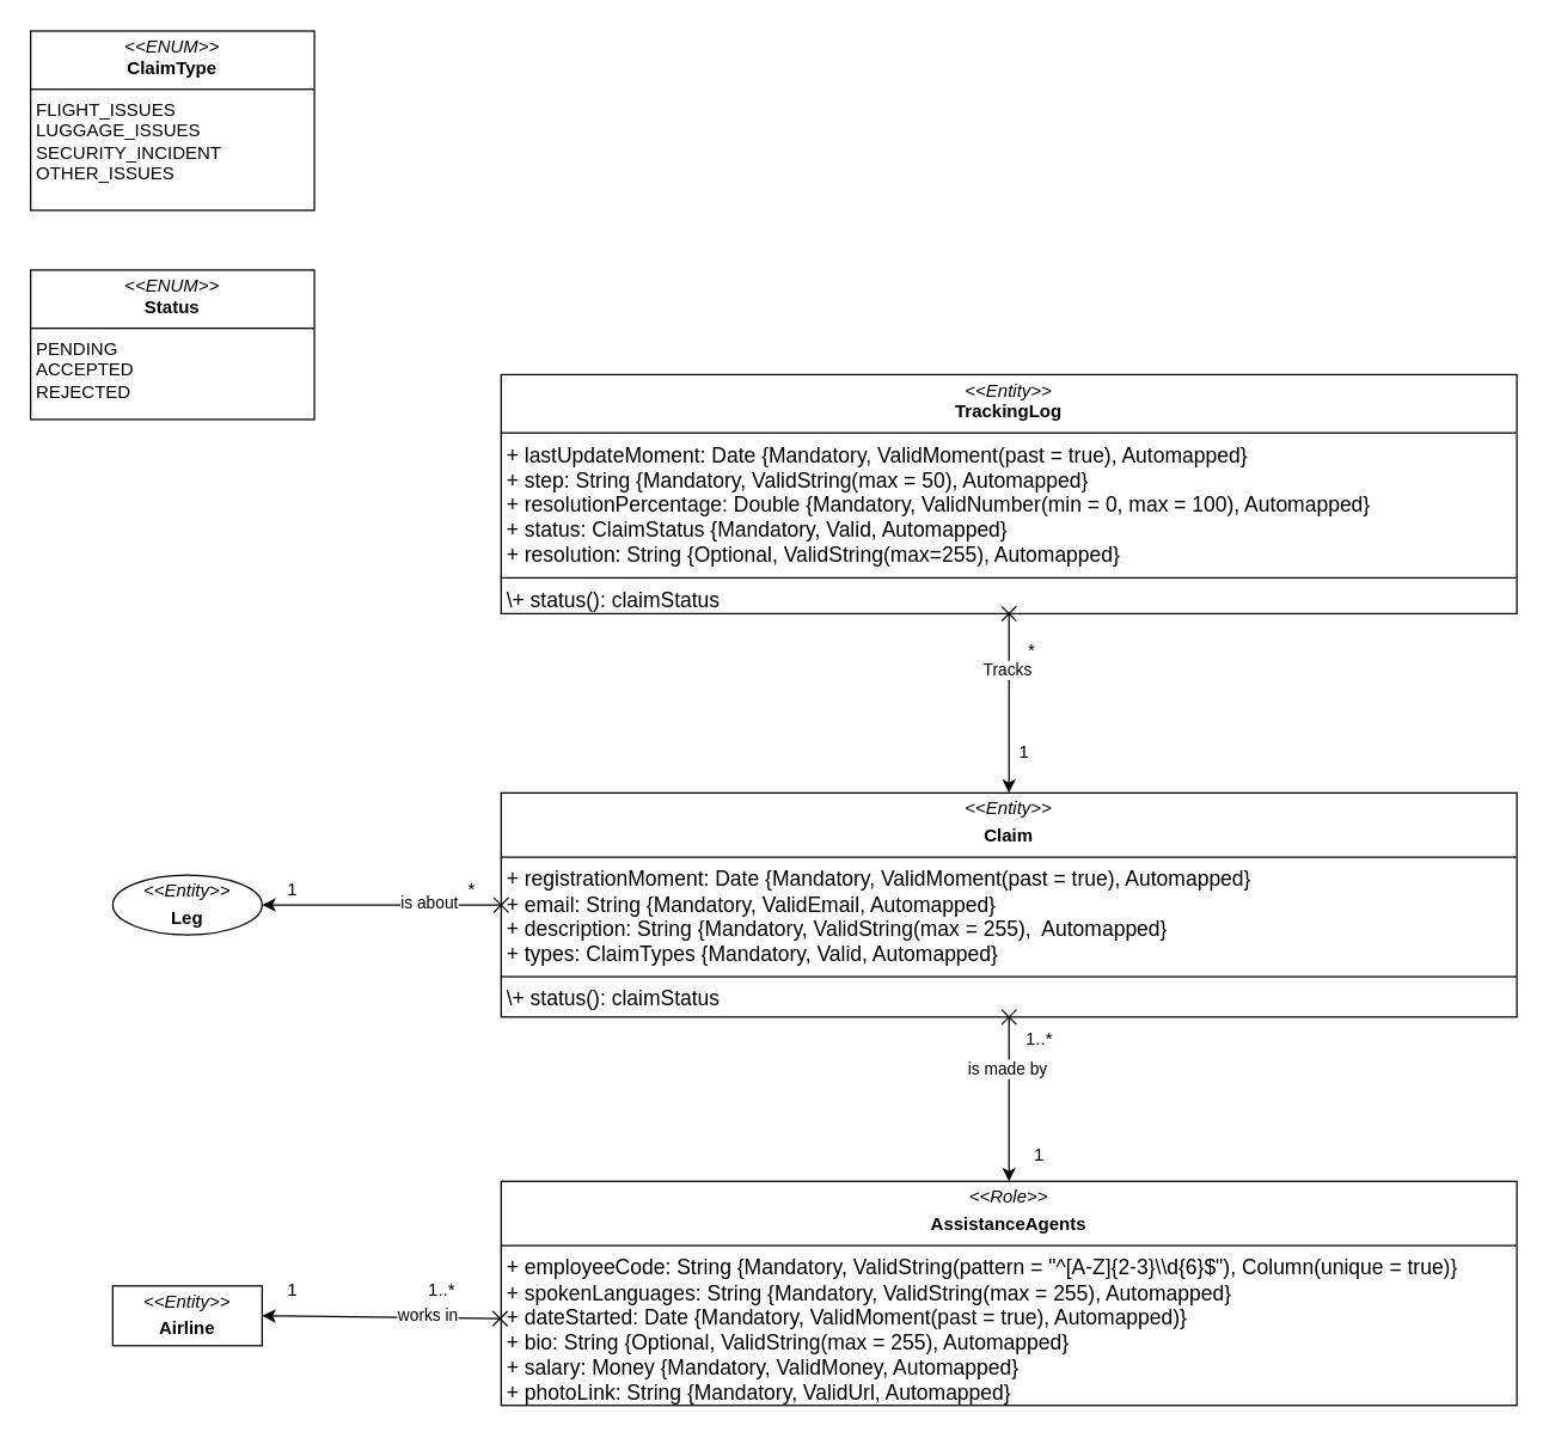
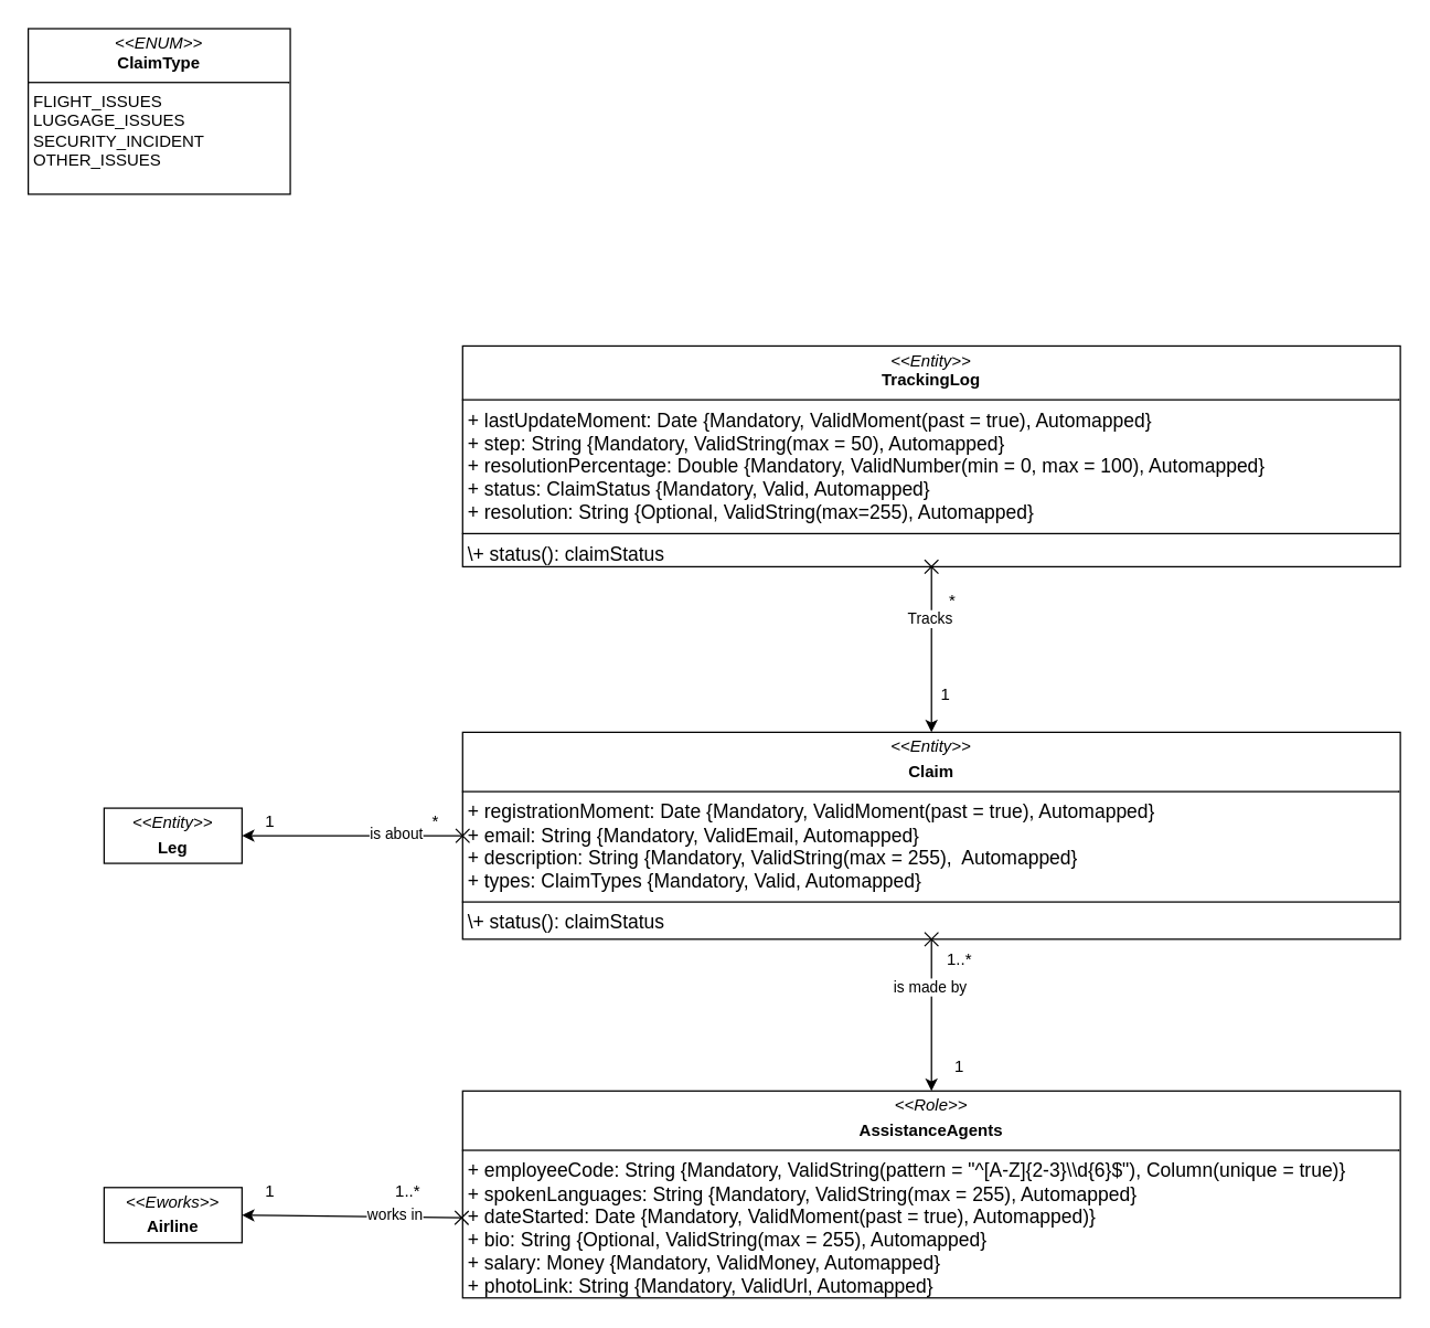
  <mxCell id="0" />
  <mxCell id="1" parent="0" />
  <mxCell id="2" value="&lt;p style=&quot;margin:0px;margin-top:4px;text-align:center;&quot;&gt;&lt;i&gt;&amp;lt;&amp;lt;E&lt;/i&gt;&lt;i style=&quot;background-color: initial;&quot;&gt;ntity&amp;gt;&amp;gt;&lt;/i&gt;&lt;/p&gt;&lt;p style=&quot;margin:0px;margin-top:4px;text-align:center;&quot;&gt;&lt;b&gt;Claim&lt;/b&gt;&lt;/p&gt;&lt;hr size=&quot;1&quot; style=&quot;border-style:solid;&quot;&gt;&lt;p style=&quot;margin:0px;margin-left:4px;&quot;&gt;&lt;span style=&quot;font-family: sans-serif; font-size: 14px; white-space: pre; background-color: initial;&quot;&gt;+ registrationMoment: Date {Mandatory, ValidMoment(past = true), Automapped}&lt;/span&gt;&lt;/p&gt;&lt;p style=&quot;margin:0px;margin-left:4px;&quot;&gt;&lt;span style=&quot;font-family: sans-serif; font-size: 14px; white-space: pre;&quot;&gt;+ email: String {Mandatory, ValidEmail, Automapped}&lt;/span&gt;&lt;/p&gt;&lt;p style=&quot;margin:0px;margin-left:4px;&quot;&gt;&lt;span style=&quot;font-family: sans-serif; font-size: 14px; white-space: pre;&quot;&gt;+ description: String {Mandatory, &lt;/span&gt;&lt;span style=&quot;background-color: initial; font-size: 14px; white-space: pre;&quot;&gt;&lt;font face=&quot;sans-serif&quot;&gt;ValidString(max = 255)&lt;/font&gt;&lt;/span&gt;&lt;span style=&quot;font-family: sans-serif; font-size: 14px; white-space: pre; background-color: initial;&quot;&gt;,  Automapped}&lt;/span&gt;&lt;/p&gt;&lt;p style=&quot;margin:0px;margin-left:4px;&quot;&gt;&lt;span style=&quot;font-family: sans-serif; font-size: 14px; white-space: pre;&quot;&gt;+ types: ClaimTypes {Mandatory, Valid, Automapped}&lt;/span&gt;&lt;span style=&quot;font-family: sans-serif; font-size: 14px; white-space: pre; background-color: initial;&quot;&gt;&lt;/span&gt;&lt;/p&gt;&lt;hr size=&quot;1&quot; style=&quot;border-style:solid;&quot;&gt;&lt;p style=&quot;margin:0px;margin-left:4px;&quot;&gt;&lt;span style=&quot;font-family: sans-serif; font-size: 14px; white-space: pre;&quot;&gt;\+ status(): claimStatus&lt;/span&gt;&lt;/p&gt;" style="verticalAlign=top;align=left;overflow=fill;html=1;whiteSpace=wrap;" vertex="1" parent="1"><mxGeometry x="335" y="530" width="680" height="150" as="geometry" /></mxCell>
  <mxCell id="3" value="&lt;p style=&quot;margin:0px;margin-top:4px;text-align:center;&quot;&gt;&lt;i&gt;&amp;lt;&amp;lt;Entity&amp;gt;&amp;gt;&lt;/i&gt;&lt;br&gt;&lt;b&gt;TrackingLog&lt;/b&gt;&lt;/p&gt;&lt;hr size=&quot;1&quot; style=&quot;border-style:solid;&quot;&gt;&lt;p style=&quot;margin:0px;margin-left:4px;&quot;&gt;&lt;span style=&quot;font-family: sans-serif; font-size: 14px; white-space: pre; background-color: initial;&quot;&gt;+ lastUpdateMoment: Date {Mandatory, ValidMoment(past = true), Automapped}&lt;/span&gt;&lt;/p&gt;&lt;p style=&quot;margin:0px;margin-left:4px;&quot;&gt;&lt;span style=&quot;font-family: sans-serif; font-size: 14px; white-space: pre; background-color: initial;&quot;&gt;+ step: String {Mandatory, &lt;/span&gt;&lt;span style=&quot;background-color: initial; font-size: 14px; white-space: pre;&quot;&gt;&lt;font face=&quot;sans-serif&quot;&gt;ValidString(max = 50)&lt;/font&gt;&lt;/span&gt;&lt;span style=&quot;background-color: initial; font-family: sans-serif; font-size: 14px; white-space: pre;&quot;&gt;, Automapped}&lt;/span&gt;&lt;/p&gt;&lt;p style=&quot;margin:0px;margin-left:4px;&quot;&gt;&lt;font face=&quot;sans-serif&quot;&gt;&lt;span style=&quot;font-size: 14px; white-space: pre;&quot;&gt;+ resolutionPercentage: Double {Mandatory, &lt;/span&gt;&lt;/font&gt;&lt;span style=&quot;background-color: initial; font-size: 14px; white-space: pre;&quot;&gt;&lt;font face=&quot;sans-serif&quot;&gt;ValidNumber(min = 0, max = 100)&lt;/font&gt;&lt;/span&gt;&lt;span style=&quot;font-size: 14px; white-space: pre; font-family: sans-serif; background-color: initial;&quot;&gt;, Automapped}&lt;/span&gt;&lt;/p&gt;&lt;p style=&quot;margin:0px;margin-left:4px;&quot;&gt;&lt;font face=&quot;sans-serif&quot;&gt;&lt;span style=&quot;font-size: 14px; white-space: pre;&quot;&gt;+ status: ClaimStatus {Mandatory, Valid, Automapped}&lt;/span&gt;&lt;/font&gt;&lt;/p&gt;&lt;p style=&quot;margin:0px;margin-left:4px;&quot;&gt;&lt;span style=&quot;font-family: sans-serif; font-size: 14px; white-space: pre;&quot;&gt;+ resolution: String {Optional, ValidString(max=255), Automapped}&lt;/span&gt;&lt;font face=&quot;sans-serif&quot;&gt;&lt;span style=&quot;font-size: 14px; white-space: pre;&quot;&gt;&lt;/span&gt;&lt;/font&gt;&lt;/p&gt;&lt;hr size=&quot;1&quot; style=&quot;border-style:solid;&quot;&gt;&lt;p style=&quot;margin:0px;margin-left:4px;&quot;&gt;&lt;span style=&quot;font-family: sans-serif; font-size: 14px; white-space: pre;&quot;&gt;\+ status(): claimStatus&lt;/span&gt;&lt;/p&gt;" style="verticalAlign=top;align=left;overflow=fill;html=1;whiteSpace=wrap;" vertex="1" parent="1"><mxGeometry x="335" y="250" width="680" height="160" as="geometry" /></mxCell>
  <mxCell id="4" value="" style="endArrow=classic;startArrow=sysMLx;endFill=1;startFill=0;html=1;verticalAlign=bottom;labelBackgroundColor=none;strokeWidth=1;startSize=8;rounded=0;exitX=0.5;exitY=1;exitDx=0;exitDy=0;entryX=0.5;entryY=0;entryDx=0;entryDy=0;" edge="1" parent="1" source="3" target="2"><mxGeometry width="160" relative="1" as="geometry"><mxPoint x="575" y="460" as="sourcePoint" /><mxPoint x="755" y="480" as="targetPoint" /></mxGeometry></mxCell>
  <mxCell id="5" value="Tracks" style="edgeLabel;html=1;align=center;verticalAlign=middle;resizable=0;points=[];" vertex="1" connectable="0" parent="4"><mxGeometry x="-0.383" y="-2" relative="1" as="geometry"><mxPoint as="offset" /></mxGeometry></mxCell>
  <mxCell id="6" value="&lt;p style=&quot;margin:0px;margin-top:4px;text-align:center;&quot;&gt;&lt;i&gt;&amp;lt;&amp;lt;Role&lt;/i&gt;&lt;i style=&quot;background-color: initial;&quot;&gt;&amp;gt;&amp;gt;&lt;/i&gt;&lt;/p&gt;&lt;p style=&quot;margin:0px;margin-top:4px;text-align:center;&quot;&gt;&lt;b&gt;AssistanceAgents&lt;/b&gt;&lt;/p&gt;&lt;hr size=&quot;1&quot; style=&quot;border-style:solid;&quot;&gt;&lt;p style=&quot;margin:0px;margin-left:4px;&quot;&gt;&lt;span style=&quot;font-family: sans-serif; font-size: 14px; white-space: pre;&quot;&gt;+ employeeCode: String {Mandatory, ValidString(pattern = &quot;^[A-Z]{2-3}\\d{6}$&quot;), Column(unique = true)}&lt;/span&gt;&lt;/p&gt;&lt;p style=&quot;margin:0px;margin-left:4px;&quot;&gt;&lt;span style=&quot;font-family: sans-serif; font-size: 14px; white-space: pre;&quot;&gt;+ spokenLanguages: String {Mandatory, &lt;/span&gt;&lt;span style=&quot;background-color: initial; font-size: 14px; white-space: pre;&quot;&gt;&lt;font face=&quot;sans-serif&quot;&gt;ValidString(max = 255)&lt;/font&gt;&lt;/span&gt;&lt;span style=&quot;font-family: sans-serif; font-size: 14px; white-space: pre; background-color: initial;&quot;&gt;, Automapped}&lt;/span&gt;&lt;/p&gt;&lt;p style=&quot;margin:0px;margin-left:4px;&quot;&gt;&lt;span style=&quot;font-family: sans-serif; font-size: 14px; white-space: pre; background-color: initial;&quot;&gt;+ dateStarted: Date {Mandatory, ValidMoment(past = true), Automapped)}&lt;/span&gt;&lt;/p&gt;&lt;p style=&quot;margin:0px;margin-left:4px;&quot;&gt;&lt;span style=&quot;font-family: sans-serif; font-size: 14px; white-space: pre;&quot;&gt;+ bio: String {Optional, &lt;/span&gt;&lt;span style=&quot;background-color: initial; font-size: 14px; white-space: pre;&quot;&gt;&lt;font face=&quot;sans-serif&quot;&gt;ValidString(max = 255)&lt;/font&gt;&lt;/span&gt;&lt;span style=&quot;font-family: sans-serif; font-size: 14px; white-space: pre; background-color: initial;&quot;&gt;, Automapped}&lt;/span&gt;&lt;/p&gt;&lt;p style=&quot;margin:0px;margin-left:4px;&quot;&gt;&lt;font face=&quot;sans-serif&quot;&gt;&lt;span style=&quot;font-size: 14px; white-space: pre;&quot;&gt;+ salary: Money {Mandatory, ValidMoney, Automapped}&lt;/span&gt;&lt;/font&gt;&lt;/p&gt;&lt;p style=&quot;margin:0px;margin-left:4px;&quot;&gt;&lt;font face=&quot;sans-serif&quot;&gt;&lt;span style=&quot;font-size: 14px; white-space: pre;&quot;&gt;+ photoLink: String {Mandatory, ValidUrl, Automapped}&lt;/span&gt;&lt;/font&gt;&lt;/p&gt;&lt;hr size=&quot;1&quot; style=&quot;border-style:solid;&quot;&gt;&lt;p style=&quot;margin:0px;margin-left:4px;&quot;&gt;&lt;br&gt;&lt;/p&gt;" style="verticalAlign=top;align=left;overflow=fill;html=1;whiteSpace=wrap;" vertex="1" parent="1"><mxGeometry x="335" y="790" width="680" height="150" as="geometry" /></mxCell>
  <mxCell id="7" value="*" style="text;html=1;align=center;verticalAlign=middle;resizable=0;points=[];autosize=1;strokeColor=none;fillColor=none;" vertex="1" parent="1"><mxGeometry x="675" y="420" width="30" height="30" as="geometry" /></mxCell>
  <mxCell id="8" value="1" style="text;html=1;align=center;verticalAlign=middle;resizable=0;points=[];autosize=1;strokeColor=none;fillColor=none;" vertex="1" parent="1"><mxGeometry x="670" y="488" width="30" height="30" as="geometry" /></mxCell>
  <mxCell id="9" value="" style="endArrow=classic;startArrow=sysMLx;endFill=1;startFill=0;html=1;verticalAlign=bottom;labelBackgroundColor=none;strokeWidth=1;startSize=8;rounded=0;exitX=0.5;exitY=1;exitDx=0;exitDy=0;entryX=0.5;entryY=0;entryDx=0;entryDy=0;" edge="1" parent="1" source="2" target="6"><mxGeometry width="160" relative="1" as="geometry"><mxPoint x="675" y="680" as="sourcePoint" /><mxPoint x="675" y="800" as="targetPoint" /></mxGeometry></mxCell>
  <mxCell id="10" value="is made by" style="edgeLabel;html=1;align=center;verticalAlign=middle;resizable=0;points=[];" vertex="1" connectable="0" parent="9"><mxGeometry x="-0.383" y="-2" relative="1" as="geometry"><mxPoint as="offset" /></mxGeometry></mxCell>
  <mxCell id="11" value="1..*" style="text;html=1;align=center;verticalAlign=middle;resizable=0;points=[];autosize=1;strokeColor=none;fillColor=none;" vertex="1" parent="1"><mxGeometry x="675" y="680" width="40" height="30" as="geometry" /></mxCell>
  <mxCell id="12" value="1" style="text;html=1;align=center;verticalAlign=middle;resizable=0;points=[];autosize=1;strokeColor=none;fillColor=none;" vertex="1" parent="1"><mxGeometry x="680" y="758" width="30" height="30" as="geometry" /></mxCell>
- <mxCell id="13" value="&lt;p style=&quot;margin:0px;margin-top:4px;text-align:center;&quot;&gt;&lt;i&gt;&amp;lt;&amp;lt;E&lt;/i&gt;&lt;i style=&quot;background-color: initial;&quot;&gt;ntity&amp;gt;&amp;gt;&lt;/i&gt;&lt;/p&gt;&lt;p style=&quot;margin:0px;margin-top:4px;text-align:center;&quot;&gt;&lt;b&gt;Airline&lt;/b&gt;&lt;/p&gt;&lt;hr size=&quot;1&quot; style=&quot;border-style:solid;&quot;&gt;&lt;p style=&quot;margin:0px;margin-left:4px;&quot;&gt;&lt;br&gt;&lt;/p&gt;" style="verticalAlign=top;align=left;overflow=fill;html=1;whiteSpace=wrap;" vertex="1" parent="1"><mxGeometry x="75" y="860" width="100" height="40" as="geometry" /></mxCell>
+ <mxCell id="13" value="&lt;p style=&quot;margin:0px;margin-top:4px;text-align:center;&quot;&gt;&lt;i&gt;&amp;lt;&amp;lt;E&lt;/i&gt;&lt;i style=&quot;background-color: initial;&quot;&gt;works&amp;gt;&amp;gt;&lt;/i&gt;&lt;/p&gt;&lt;p style=&quot;margin:0px;margin-top:4px;text-align:center;&quot;&gt;&lt;b&gt;Airline&lt;/b&gt;&lt;/p&gt;&lt;hr size=&quot;1&quot; style=&quot;border-style:solid;&quot;&gt;&lt;p style=&quot;margin:0px;margin-left:4px;&quot;&gt;&lt;br&gt;&lt;/p&gt;" style="verticalAlign=top;align=left;overflow=fill;html=1;whiteSpace=wrap;" vertex="1" parent="1"><mxGeometry x="75" y="860" width="100" height="40" as="geometry" /></mxCell>
  <mxCell id="14" value="" style="endArrow=classic;startArrow=sysMLx;endFill=1;startFill=0;html=1;verticalAlign=bottom;labelBackgroundColor=none;strokeWidth=1;startSize=8;rounded=0;entryX=1;entryY=0.5;entryDx=0;entryDy=0;exitX=-0.001;exitY=0.613;exitDx=0;exitDy=0;exitPerimeter=0;" edge="1" parent="1" source="6" target="13"><mxGeometry width="160" relative="1" as="geometry"><mxPoint x="225" y="760" as="sourcePoint" /><mxPoint x="235" y="868" as="targetPoint" /><Array as="points" /></mxGeometry></mxCell>
  <mxCell id="15" value="works in" style="edgeLabel;html=1;align=center;verticalAlign=middle;resizable=0;points=[];" vertex="1" connectable="0" parent="14"><mxGeometry x="-0.383" y="-2" relative="1" as="geometry"><mxPoint as="offset" /></mxGeometry></mxCell>
  <mxCell id="16" value="1" style="text;html=1;align=center;verticalAlign=middle;resizable=0;points=[];autosize=1;strokeColor=none;fillColor=none;" vertex="1" parent="1"><mxGeometry x="180" y="848" width="30" height="30" as="geometry" /></mxCell>
  <mxCell id="17" value="1..*" style="text;html=1;align=center;verticalAlign=middle;resizable=0;points=[];autosize=1;strokeColor=none;fillColor=none;" vertex="1" parent="1"><mxGeometry x="275" y="848" width="40" height="30" as="geometry" /></mxCell>
- <mxCell id="18" value="&lt;p style=&quot;margin:0px;margin-top:4px;text-align:center;&quot;&gt;&lt;i&gt;&amp;lt;&amp;lt;E&lt;/i&gt;&lt;i style=&quot;background-color: initial;&quot;&gt;ntity&amp;gt;&amp;gt;&lt;/i&gt;&lt;/p&gt;&lt;p style=&quot;margin:0px;margin-top:4px;text-align:center;&quot;&gt;&lt;b&gt;Leg&lt;/b&gt;&lt;/p&gt;&lt;hr size=&quot;1&quot; style=&quot;border-style:solid;&quot;&gt;&lt;p style=&quot;margin:0px;margin-left:4px;&quot;&gt;&lt;br&gt;&lt;/p&gt;" style="ellipse;verticalAlign=top;align=left;overflow=fill;html=1;whiteSpace=wrap;" vertex="1" parent="1"><mxGeometry x="75" y="585" width="100" height="40" as="geometry" /></mxCell>
+ <mxCell id="18" value="&lt;p style=&quot;margin:0px;margin-top:4px;text-align:center;&quot;&gt;&lt;i&gt;&amp;lt;&amp;lt;E&lt;/i&gt;&lt;i style=&quot;background-color: initial;&quot;&gt;ntity&amp;gt;&amp;gt;&lt;/i&gt;&lt;/p&gt;&lt;p style=&quot;margin:0px;margin-top:4px;text-align:center;&quot;&gt;&lt;b&gt;Leg&lt;/b&gt;&lt;/p&gt;&lt;hr size=&quot;1&quot; style=&quot;border-style:solid;&quot;&gt;&lt;p style=&quot;margin:0px;margin-left:4px;&quot;&gt;&lt;br&gt;&lt;/p&gt;" style="verticalAlign=top;align=left;overflow=fill;html=1;whiteSpace=wrap;" vertex="1" parent="1"><mxGeometry x="75" y="585" width="100" height="40" as="geometry" /></mxCell>
  <mxCell id="19" value="" style="endArrow=classic;startArrow=sysMLx;endFill=1;startFill=0;html=1;verticalAlign=bottom;labelBackgroundColor=none;strokeWidth=1;startSize=8;rounded=0;exitX=0;exitY=0.5;exitDx=0;exitDy=0;entryX=1;entryY=0.5;entryDx=0;entryDy=0;" edge="1" parent="1" source="2" target="18"><mxGeometry width="160" relative="1" as="geometry"><mxPoint x="245" y="585" as="sourcePoint" /><mxPoint x="245" y="695" as="targetPoint" /></mxGeometry></mxCell>
  <mxCell id="20" value="is about" style="edgeLabel;html=1;align=center;verticalAlign=middle;resizable=0;points=[];" vertex="1" connectable="0" parent="19"><mxGeometry x="-0.383" y="-2" relative="1" as="geometry"><mxPoint as="offset" /></mxGeometry></mxCell>
  <mxCell id="21" value="*" style="text;html=1;align=center;verticalAlign=middle;resizable=0;points=[];autosize=1;strokeColor=none;fillColor=none;" vertex="1" parent="1"><mxGeometry x="300" y="580" width="30" height="30" as="geometry" /></mxCell>
  <mxCell id="22" value="1" style="text;html=1;align=center;verticalAlign=middle;resizable=0;points=[];autosize=1;strokeColor=none;fillColor=none;" vertex="1" parent="1"><mxGeometry x="180" y="580" width="30" height="30" as="geometry" /></mxCell>
  <mxCell id="23" value="&lt;p style=&quot;margin:0px;margin-top:4px;text-align:center;&quot;&gt;&lt;i&gt;&amp;lt;&amp;lt;ENUM&amp;gt;&amp;gt;&lt;/i&gt;&lt;br&gt;&lt;b&gt;ClaimType&lt;/b&gt;&lt;/p&gt;&lt;hr size=&quot;1&quot; style=&quot;border-style:solid;&quot;&gt;&lt;p style=&quot;margin:0px;margin-left:4px;&quot;&gt;FLIGHT_ISSUES&lt;/p&gt;&lt;p style=&quot;margin:0px;margin-left:4px;&quot;&gt;LUGGAGE_ISSUES&lt;/p&gt;&lt;p style=&quot;margin:0px;margin-left:4px;&quot;&gt;SECURITY_INCIDENT&lt;/p&gt;&lt;p style=&quot;margin:0px;margin-left:4px;&quot;&gt;OTHER_ISSUES&lt;/p&gt;" style="verticalAlign=top;align=left;overflow=fill;html=1;whiteSpace=wrap;" vertex="1" parent="1"><mxGeometry x="20" y="20" width="190" height="120" as="geometry" /></mxCell>
- <mxCell id="24" value="&lt;p style=&quot;margin:0px;margin-top:4px;text-align:center;&quot;&gt;&lt;i&gt;&amp;lt;&amp;lt;ENUM&amp;gt;&amp;gt;&lt;/i&gt;&lt;br&gt;&lt;b&gt;Status&lt;/b&gt;&lt;/p&gt;&lt;hr size=&quot;1&quot; style=&quot;border-style:solid;&quot;&gt;&lt;p style=&quot;margin:0px;margin-left:4px;&quot;&gt;PENDING&amp;nbsp;&lt;/p&gt;&lt;p style=&quot;margin:0px;margin-left:4px;&quot;&gt;ACCEPTED&lt;/p&gt;&lt;p style=&quot;margin:0px;margin-left:4px;&quot;&gt;REJECTED&lt;/p&gt;" style="verticalAlign=top;align=left;overflow=fill;html=1;whiteSpace=wrap;" vertex="1" parent="1"><mxGeometry x="20" y="180" width="190" height="100" as="geometry" /></mxCell>
